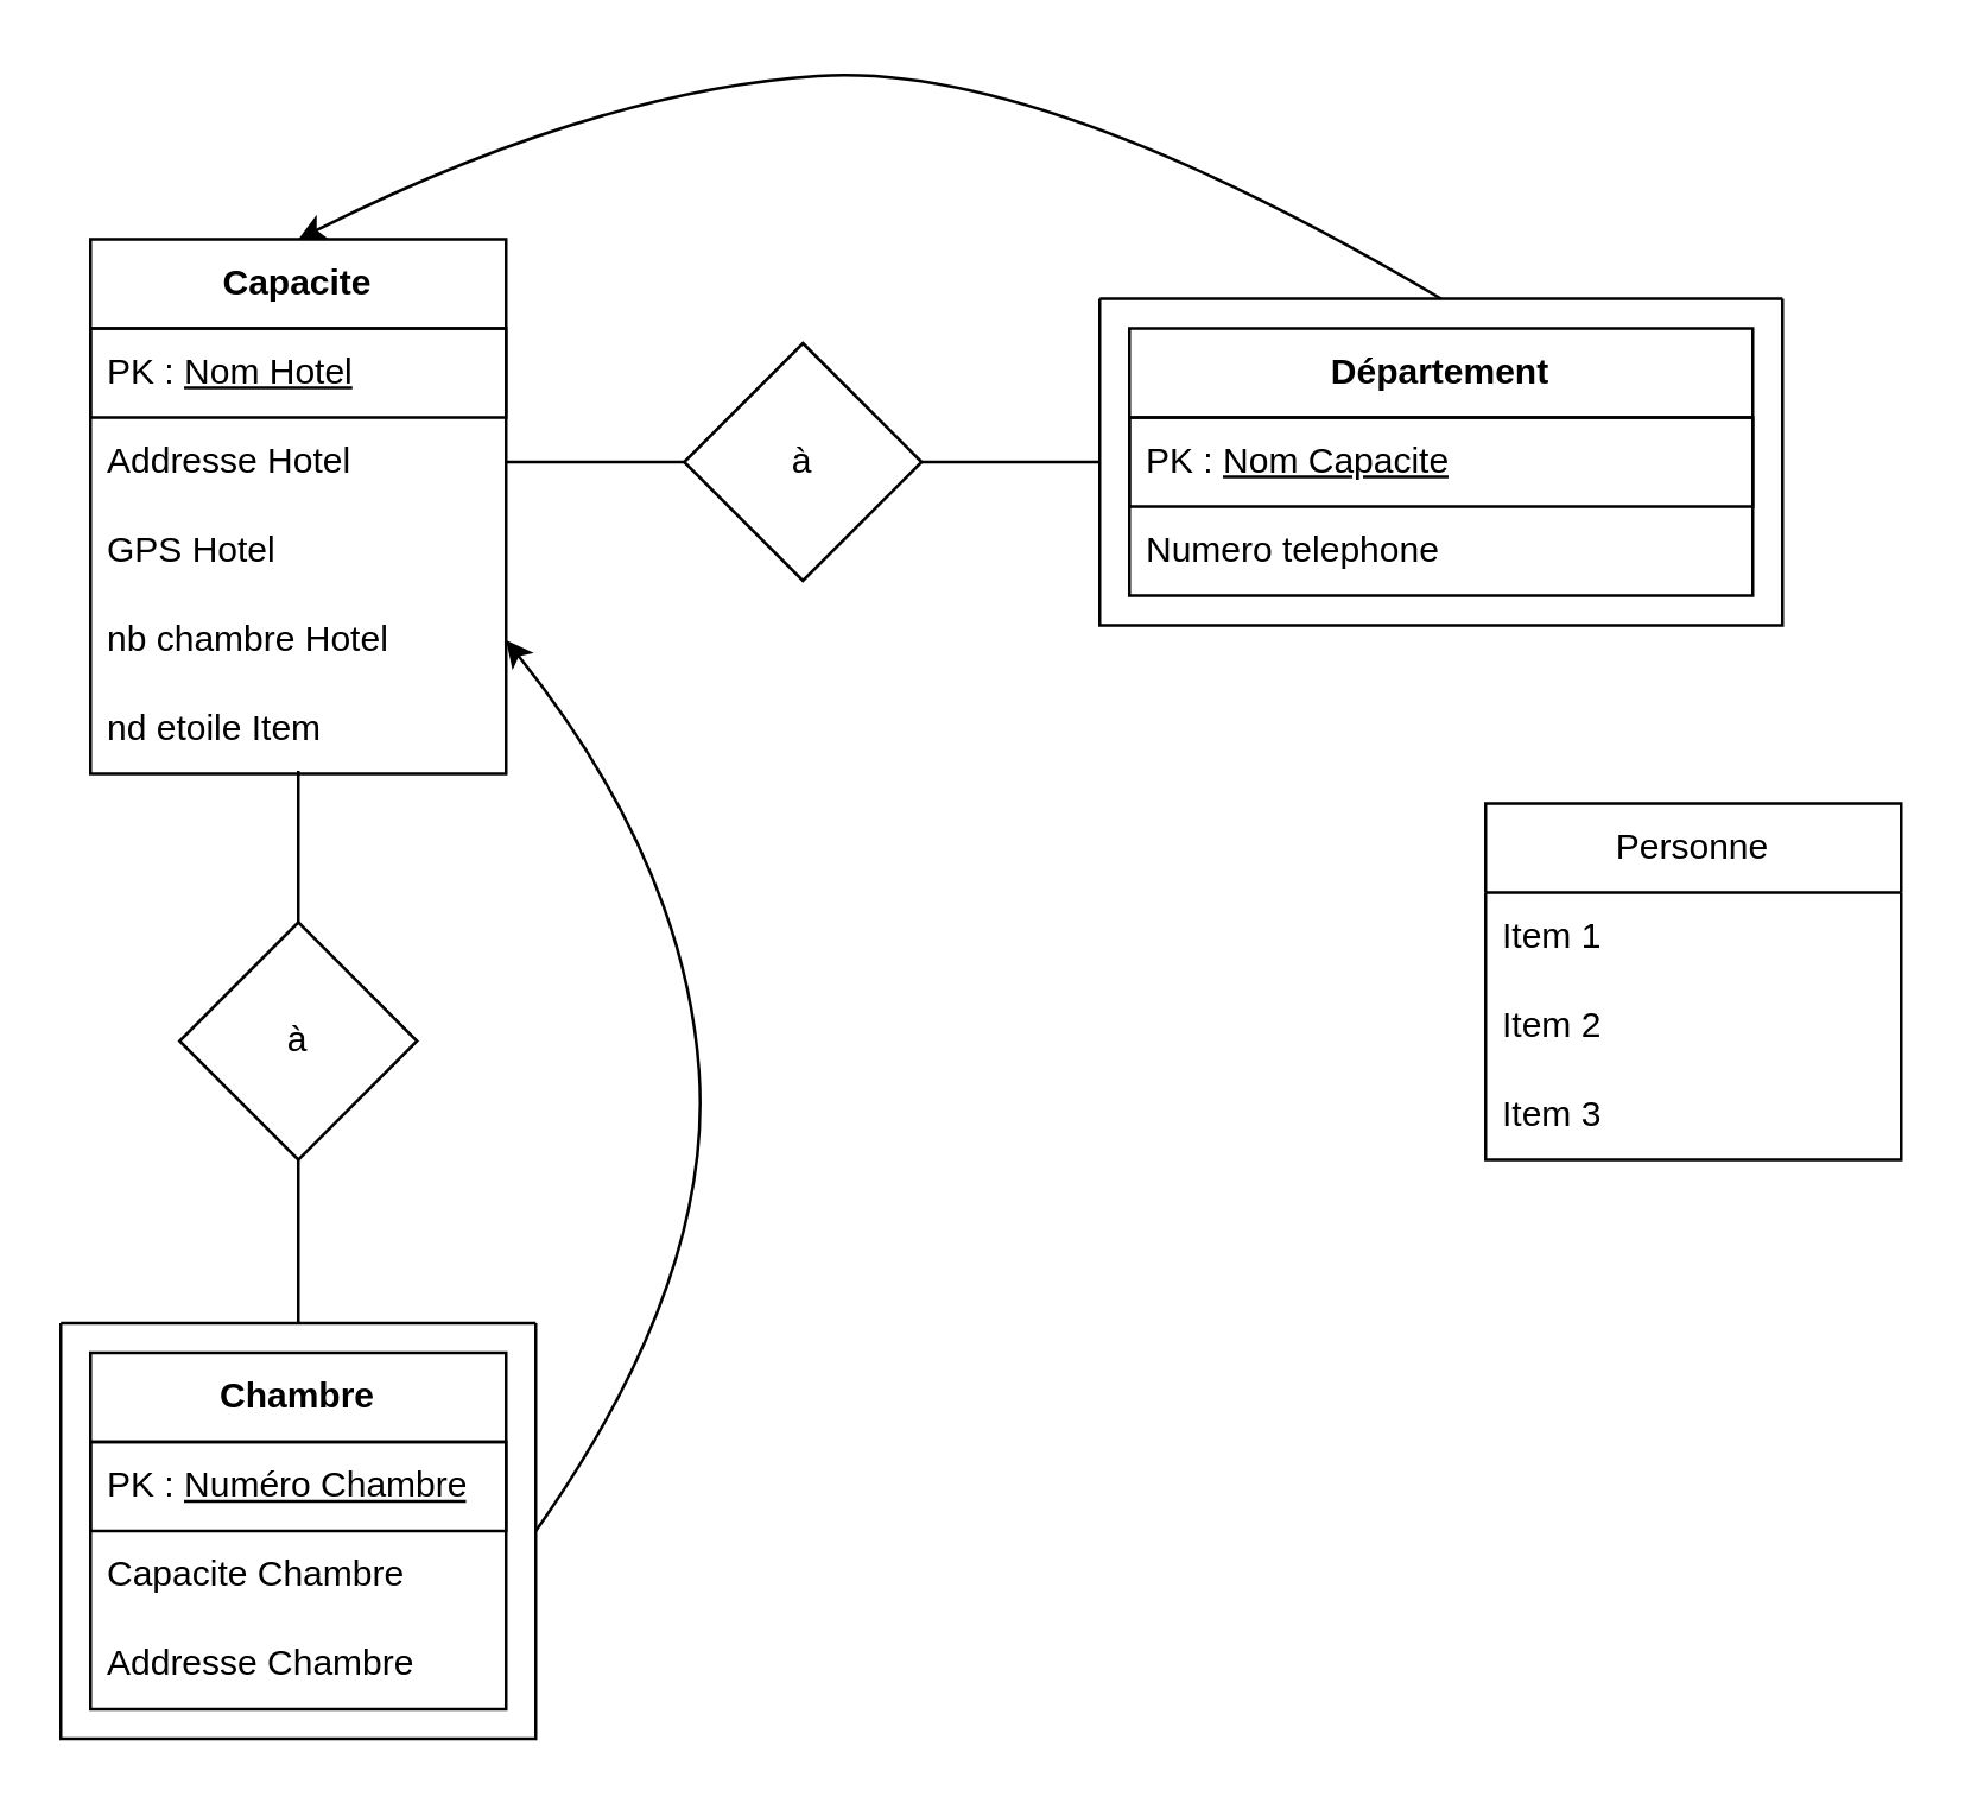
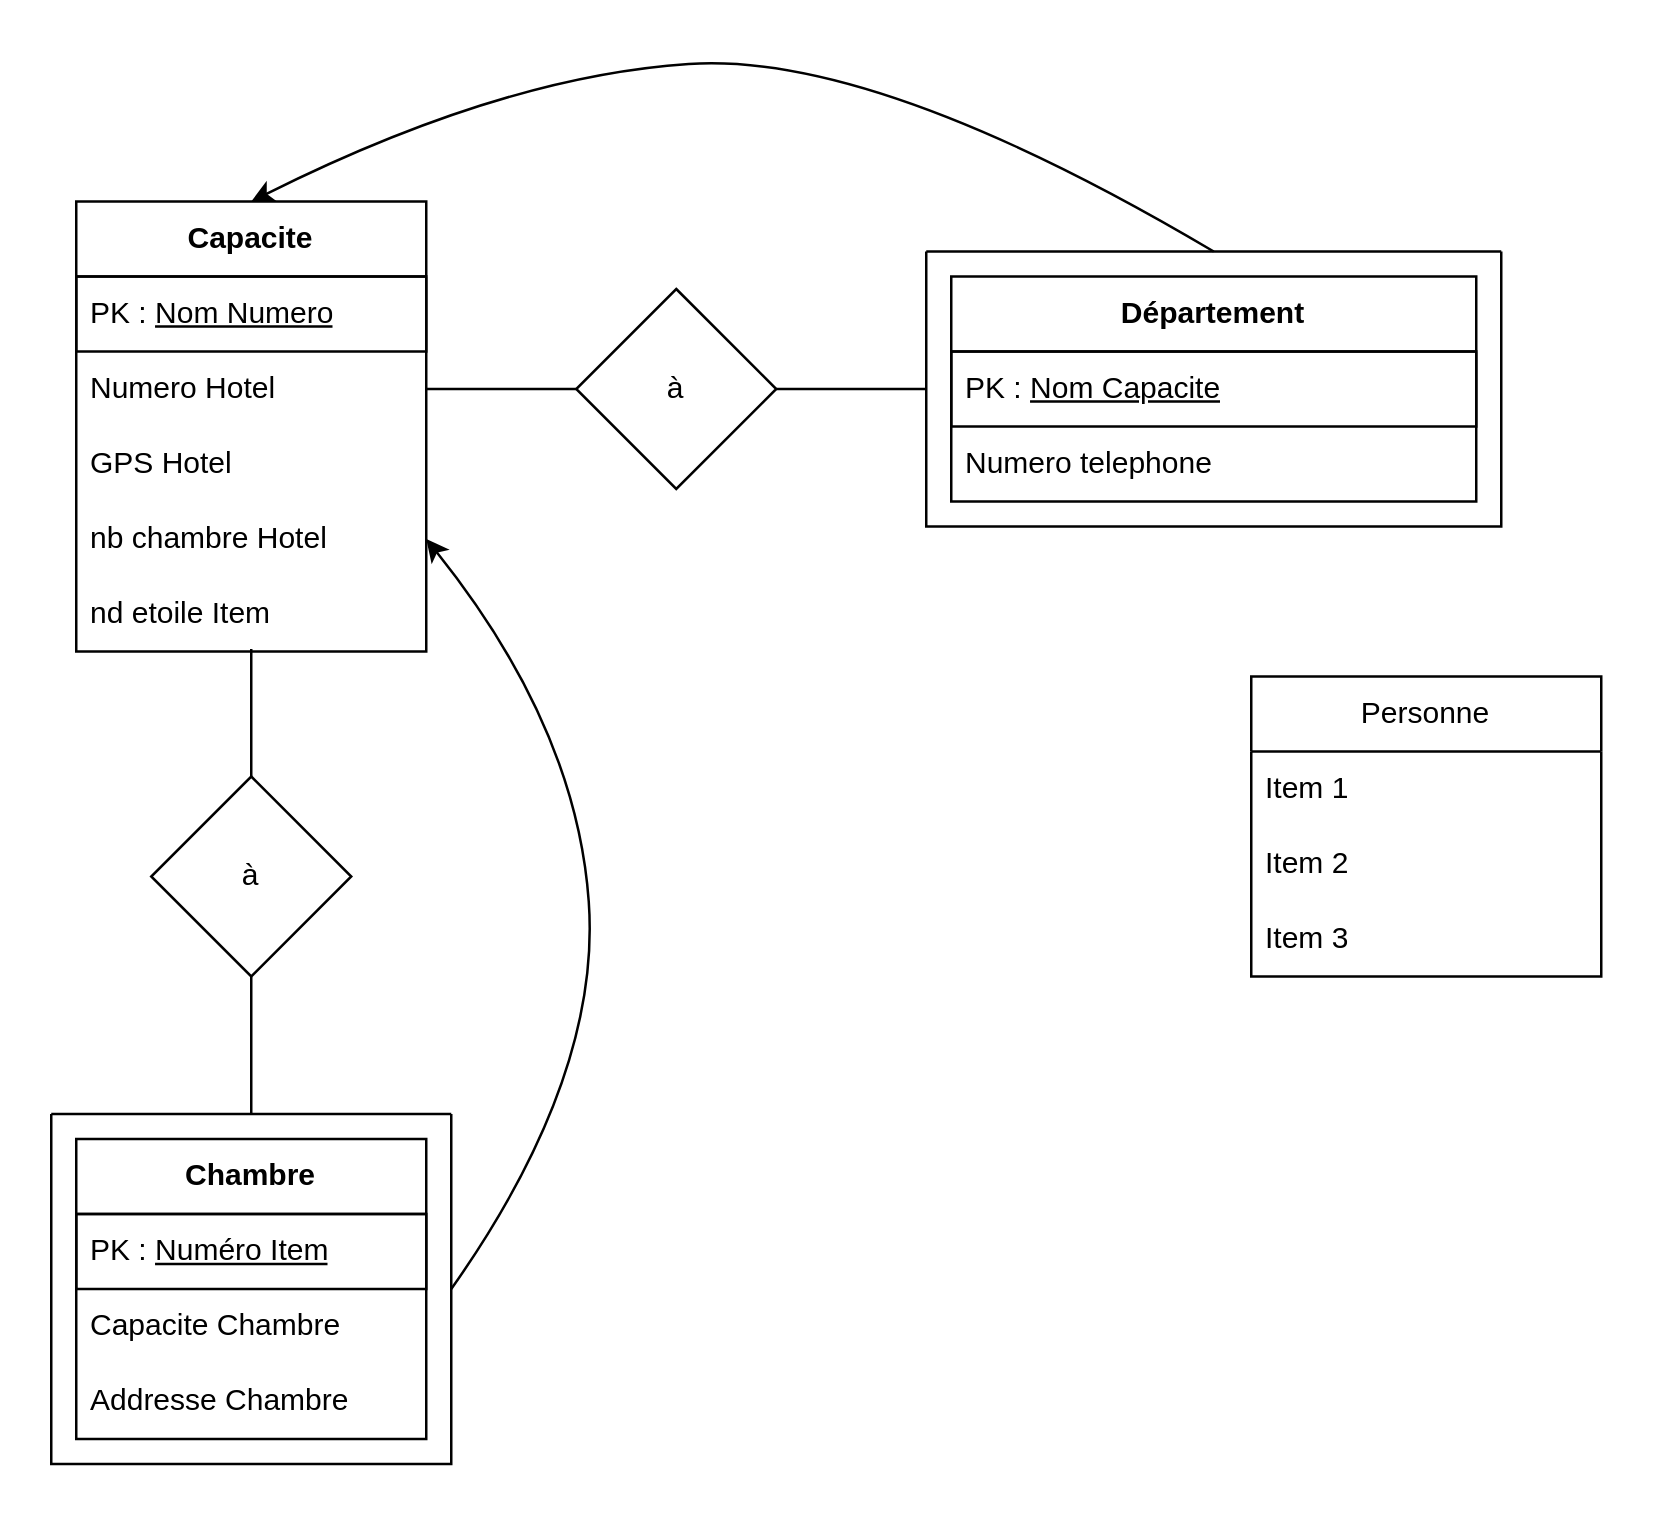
  <mxCell id="0" />
  <mxCell id="1" parent="0" />
  <mxCell id="2" value="&lt;b&gt;Capacite&lt;/b&gt;" style="swimlane;fontStyle=0;childLayout=stackLayout;horizontal=1;startSize=30;horizontalStack=0;resizeParent=1;resizeParentMax=0;resizeLast=0;collapsible=1;marginBottom=0;whiteSpace=wrap;html=1;" parent="1" vertex="1"><mxGeometry x="30" y="80" width="140" height="180" as="geometry" /></mxCell>
- <mxCell id="3" value="PK : &lt;u&gt;Nom Hotel&lt;br&gt;&lt;/u&gt;" style="text;strokeColor=default;fillColor=none;align=left;verticalAlign=middle;spacingLeft=4;spacingRight=4;overflow=hidden;points=[[0,0.5],[1,0.5]];portConstraint=eastwest;rotatable=0;whiteSpace=wrap;html=1;" parent="2" vertex="1"><mxGeometry y="30" width="140" height="30" as="geometry" /></mxCell>
- <mxCell id="4" value="Addresse Hotel" style="text;strokeColor=none;fillColor=none;align=left;verticalAlign=middle;spacingLeft=4;spacingRight=4;overflow=hidden;points=[[0,0.5],[1,0.5]];portConstraint=eastwest;rotatable=0;whiteSpace=wrap;html=1;" parent="2" vertex="1"><mxGeometry y="60" width="140" height="30" as="geometry" /></mxCell>
+ <mxCell id="3" value="PK : &lt;u&gt;Nom Numero&lt;br&gt;&lt;/u&gt;" style="text;strokeColor=default;fillColor=none;align=left;verticalAlign=middle;spacingLeft=4;spacingRight=4;overflow=hidden;points=[[0,0.5],[1,0.5]];portConstraint=eastwest;rotatable=0;whiteSpace=wrap;html=1;" parent="2" vertex="1"><mxGeometry y="30" width="140" height="30" as="geometry" /></mxCell>
+ <mxCell id="4" value="Numero Hotel" style="text;strokeColor=none;fillColor=none;align=left;verticalAlign=middle;spacingLeft=4;spacingRight=4;overflow=hidden;points=[[0,0.5],[1,0.5]];portConstraint=eastwest;rotatable=0;whiteSpace=wrap;html=1;" parent="2" vertex="1"><mxGeometry y="60" width="140" height="30" as="geometry" /></mxCell>
  <mxCell id="5" value="GPS Hotel" style="text;strokeColor=none;fillColor=none;align=left;verticalAlign=middle;spacingLeft=4;spacingRight=4;overflow=hidden;points=[[0,0.5],[1,0.5]];portConstraint=eastwest;rotatable=0;whiteSpace=wrap;html=1;" parent="2" vertex="1"><mxGeometry y="90" width="140" height="30" as="geometry" /></mxCell>
  <mxCell id="6" value="nb chambre Hotel" style="text;strokeColor=none;fillColor=none;align=left;verticalAlign=middle;spacingLeft=4;spacingRight=4;overflow=hidden;points=[[0,0.5],[1,0.5]];portConstraint=eastwest;rotatable=0;whiteSpace=wrap;html=1;" parent="2" vertex="1"><mxGeometry y="120" width="140" height="30" as="geometry" /></mxCell>
  <mxCell id="7" value="nd etoile Item" style="text;strokeColor=none;fillColor=none;align=left;verticalAlign=middle;spacingLeft=4;spacingRight=4;overflow=hidden;points=[[0,0.5],[1,0.5]];portConstraint=eastwest;rotatable=0;whiteSpace=wrap;html=1;" parent="2" vertex="1"><mxGeometry y="150" width="140" height="30" as="geometry" /></mxCell>
  <mxCell id="8" value="à" style="rhombus;whiteSpace=wrap;html=1;" parent="1" vertex="1"><mxGeometry x="230" y="115" width="80" height="80" as="geometry" /></mxCell>
  <mxCell id="9" value="" style="endArrow=none;html=1;rounded=0;entryX=0;entryY=0.5;entryDx=0;entryDy=0;exitX=1;exitY=0.5;exitDx=0;exitDy=0;" parent="1" source="4" target="8" edge="1"><mxGeometry width="50" height="50" relative="1" as="geometry"><mxPoint x="380" y="430" as="sourcePoint" /><mxPoint x="430" y="380" as="targetPoint" /></mxGeometry></mxCell>
  <mxCell id="10" value="" style="swimlane;startSize=0;" parent="1" vertex="1"><mxGeometry x="370" y="100" width="230" height="110" as="geometry" /></mxCell>
  <mxCell id="11" value="&lt;b&gt;Département&lt;/b&gt;" style="swimlane;fontStyle=0;childLayout=stackLayout;horizontal=1;startSize=30;horizontalStack=0;resizeParent=1;resizeParentMax=0;resizeLast=0;collapsible=1;marginBottom=0;whiteSpace=wrap;html=1;fillColor=default;" parent="10" vertex="1"><mxGeometry x="10" y="10" width="210" height="90" as="geometry" /></mxCell>
  <mxCell id="12" value="PK : &lt;u&gt;Nom Capacite&lt;/u&gt;" style="text;strokeColor=default;fillColor=none;align=left;verticalAlign=middle;spacingLeft=4;spacingRight=4;overflow=hidden;points=[[0,0.5],[1,0.5]];portConstraint=eastwest;rotatable=0;whiteSpace=wrap;html=1;" parent="11" vertex="1"><mxGeometry y="30" width="210" height="30" as="geometry" /></mxCell>
  <mxCell id="13" value="Numero telephone" style="text;strokeColor=none;fillColor=none;align=left;verticalAlign=middle;spacingLeft=4;spacingRight=4;overflow=hidden;points=[[0,0.5],[1,0.5]];portConstraint=eastwest;rotatable=0;whiteSpace=wrap;html=1;" parent="11" vertex="1"><mxGeometry y="60" width="210" height="30" as="geometry" /></mxCell>
  <mxCell id="14" value="" style="endArrow=none;html=1;rounded=0;entryX=0;entryY=0.5;entryDx=0;entryDy=0;exitX=1;exitY=0.5;exitDx=0;exitDy=0;" parent="1" source="8" target="10" edge="1"><mxGeometry width="50" height="50" relative="1" as="geometry"><mxPoint x="320" y="140" as="sourcePoint" /><mxPoint x="430" y="380" as="targetPoint" /></mxGeometry></mxCell>
  <mxCell id="15" value="" style="curved=1;endArrow=classic;html=1;rounded=0;entryX=0.5;entryY=0;entryDx=0;entryDy=0;exitX=0.5;exitY=0;exitDx=0;exitDy=0;" parent="1" source="10" target="2" edge="1"><mxGeometry width="50" height="50" relative="1" as="geometry"><mxPoint x="380" y="430" as="sourcePoint" /><mxPoint x="430" y="380" as="targetPoint" /><Array as="points"><mxPoint x="350" y="20" /><mxPoint x="200" y="30" /></Array></mxGeometry></mxCell>
  <mxCell id="16" value="" style="swimlane;startSize=0;" parent="1" vertex="1"><mxGeometry x="20" y="445" width="160" height="140" as="geometry" /></mxCell>
  <mxCell id="17" value="&lt;b&gt;Chambre&lt;/b&gt;" style="swimlane;fontStyle=0;childLayout=stackLayout;horizontal=1;startSize=30;horizontalStack=0;resizeParent=1;resizeParentMax=0;resizeLast=0;collapsible=1;marginBottom=0;whiteSpace=wrap;html=1;" parent="16" vertex="1"><mxGeometry x="10" y="10" width="140" height="120" as="geometry" /></mxCell>
- <mxCell id="18" value="PK : &lt;u&gt;Numéro Chambre&lt;/u&gt;" style="text;strokeColor=default;fillColor=none;align=left;verticalAlign=middle;spacingLeft=4;spacingRight=4;overflow=hidden;points=[[0,0.5],[1,0.5]];portConstraint=eastwest;rotatable=0;whiteSpace=wrap;html=1;" parent="17" vertex="1"><mxGeometry y="30" width="140" height="30" as="geometry" /></mxCell>
+ <mxCell id="18" value="PK : &lt;u&gt;Numéro Item&lt;/u&gt;" style="text;strokeColor=default;fillColor=none;align=left;verticalAlign=middle;spacingLeft=4;spacingRight=4;overflow=hidden;points=[[0,0.5],[1,0.5]];portConstraint=eastwest;rotatable=0;whiteSpace=wrap;html=1;" parent="17" vertex="1"><mxGeometry y="30" width="140" height="30" as="geometry" /></mxCell>
  <mxCell id="19" value="Capacite Chambre" style="text;strokeColor=none;fillColor=none;align=left;verticalAlign=middle;spacingLeft=4;spacingRight=4;overflow=hidden;points=[[0,0.5],[1,0.5]];portConstraint=eastwest;rotatable=0;whiteSpace=wrap;html=1;" parent="17" vertex="1"><mxGeometry y="60" width="140" height="30" as="geometry" /></mxCell>
  <mxCell id="20" value="Addresse Chambre" style="text;strokeColor=none;fillColor=none;align=left;verticalAlign=middle;spacingLeft=4;spacingRight=4;overflow=hidden;points=[[0,0.5],[1,0.5]];portConstraint=eastwest;rotatable=0;whiteSpace=wrap;html=1;" parent="17" vertex="1"><mxGeometry y="90" width="140" height="30" as="geometry" /></mxCell>
  <mxCell id="21" value="à" style="rhombus;whiteSpace=wrap;html=1;" parent="1" vertex="1"><mxGeometry x="60" y="310" width="80" height="80" as="geometry" /></mxCell>
  <mxCell id="22" value="" style="curved=1;endArrow=classic;html=1;rounded=0;exitX=1;exitY=0.5;exitDx=0;exitDy=0;entryX=1;entryY=0.5;entryDx=0;entryDy=0;" parent="1" source="16" target="6" edge="1"><mxGeometry width="50" height="50" relative="1" as="geometry"><mxPoint x="380" y="330" as="sourcePoint" /><mxPoint x="430" y="280" as="targetPoint" /><Array as="points"><mxPoint x="240" y="430" /><mxPoint x="230" y="290" /></Array></mxGeometry></mxCell>
  <mxCell id="23" value="" style="endArrow=none;html=1;rounded=0;exitX=0.5;exitY=0;exitDx=0;exitDy=0;entryX=0.5;entryY=1;entryDx=0;entryDy=0;" parent="1" source="16" target="21" edge="1"><mxGeometry width="50" height="50" relative="1" as="geometry"><mxPoint x="380" y="330" as="sourcePoint" /><mxPoint x="430" y="280" as="targetPoint" /></mxGeometry></mxCell>
  <mxCell id="24" value="" style="endArrow=none;html=1;rounded=0;exitX=0.5;exitY=0;exitDx=0;exitDy=0;entryX=0.5;entryY=0.967;entryDx=0;entryDy=0;entryPerimeter=0;" parent="1" source="21" target="7" edge="1"><mxGeometry width="50" height="50" relative="1" as="geometry"><mxPoint x="380" y="330" as="sourcePoint" /><mxPoint x="100" y="250" as="targetPoint" /></mxGeometry></mxCell>
  <mxCell id="25" value="Personne" style="swimlane;fontStyle=0;childLayout=stackLayout;horizontal=1;startSize=30;horizontalStack=0;resizeParent=1;resizeParentMax=0;resizeLast=0;collapsible=1;marginBottom=0;whiteSpace=wrap;html=1;" vertex="1" parent="1"><mxGeometry x="500" y="270" width="140" height="120" as="geometry" /></mxCell>
  <mxCell id="26" value="Item 1" style="text;strokeColor=none;fillColor=none;align=left;verticalAlign=middle;spacingLeft=4;spacingRight=4;overflow=hidden;points=[[0,0.5],[1,0.5]];portConstraint=eastwest;rotatable=0;whiteSpace=wrap;html=1;" vertex="1" parent="25"><mxGeometry y="30" width="140" height="30" as="geometry" /></mxCell>
  <mxCell id="27" value="Item 2" style="text;strokeColor=none;fillColor=none;align=left;verticalAlign=middle;spacingLeft=4;spacingRight=4;overflow=hidden;points=[[0,0.5],[1,0.5]];portConstraint=eastwest;rotatable=0;whiteSpace=wrap;html=1;" vertex="1" parent="25"><mxGeometry y="60" width="140" height="30" as="geometry" /></mxCell>
  <mxCell id="28" value="Item 3" style="text;strokeColor=none;fillColor=none;align=left;verticalAlign=middle;spacingLeft=4;spacingRight=4;overflow=hidden;points=[[0,0.5],[1,0.5]];portConstraint=eastwest;rotatable=0;whiteSpace=wrap;html=1;" vertex="1" parent="25"><mxGeometry y="90" width="140" height="30" as="geometry" /></mxCell>
